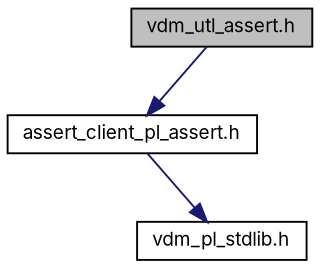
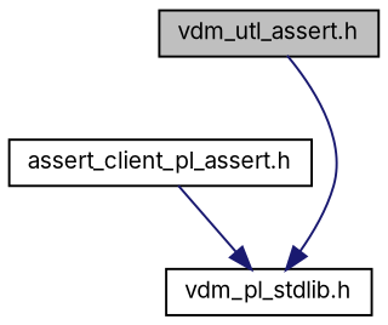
  digraph {
    fontname=Inter
    node [color=black fontname=Inter fontsize=10 shape=record]
    edge [color=midnightblue fontname=Inter fontsize=10 labelfontname=FreeSans labelfontsize=10 style=solid]
    n1 [fillcolor=grey75 fontcolor=black height=0.2 label="vdm_utl_assert.h" style=filled width=0.4]
    n2 [height=0.2 label="assert_client_pl_assert.h" width=0.4]
    n3 [height=0.2 label="vdm_pl_stdlib.h" width=0.4]
-   n1 -> n2
+   n1 -> n3
    n2 -> n3
  }
